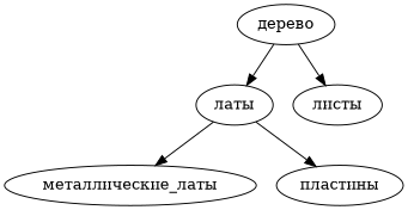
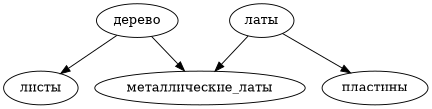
  digraph {
    "дерево"
    "латы"
    "листы"
    n4 [label="металлические_латы"]
    n5 [label="пластины"]
-   "дерево" -> "латы"
+   "дерево" -> n4
    "дерево" -> "листы"
    "латы" -> n4
    "латы" -> n5
  }
